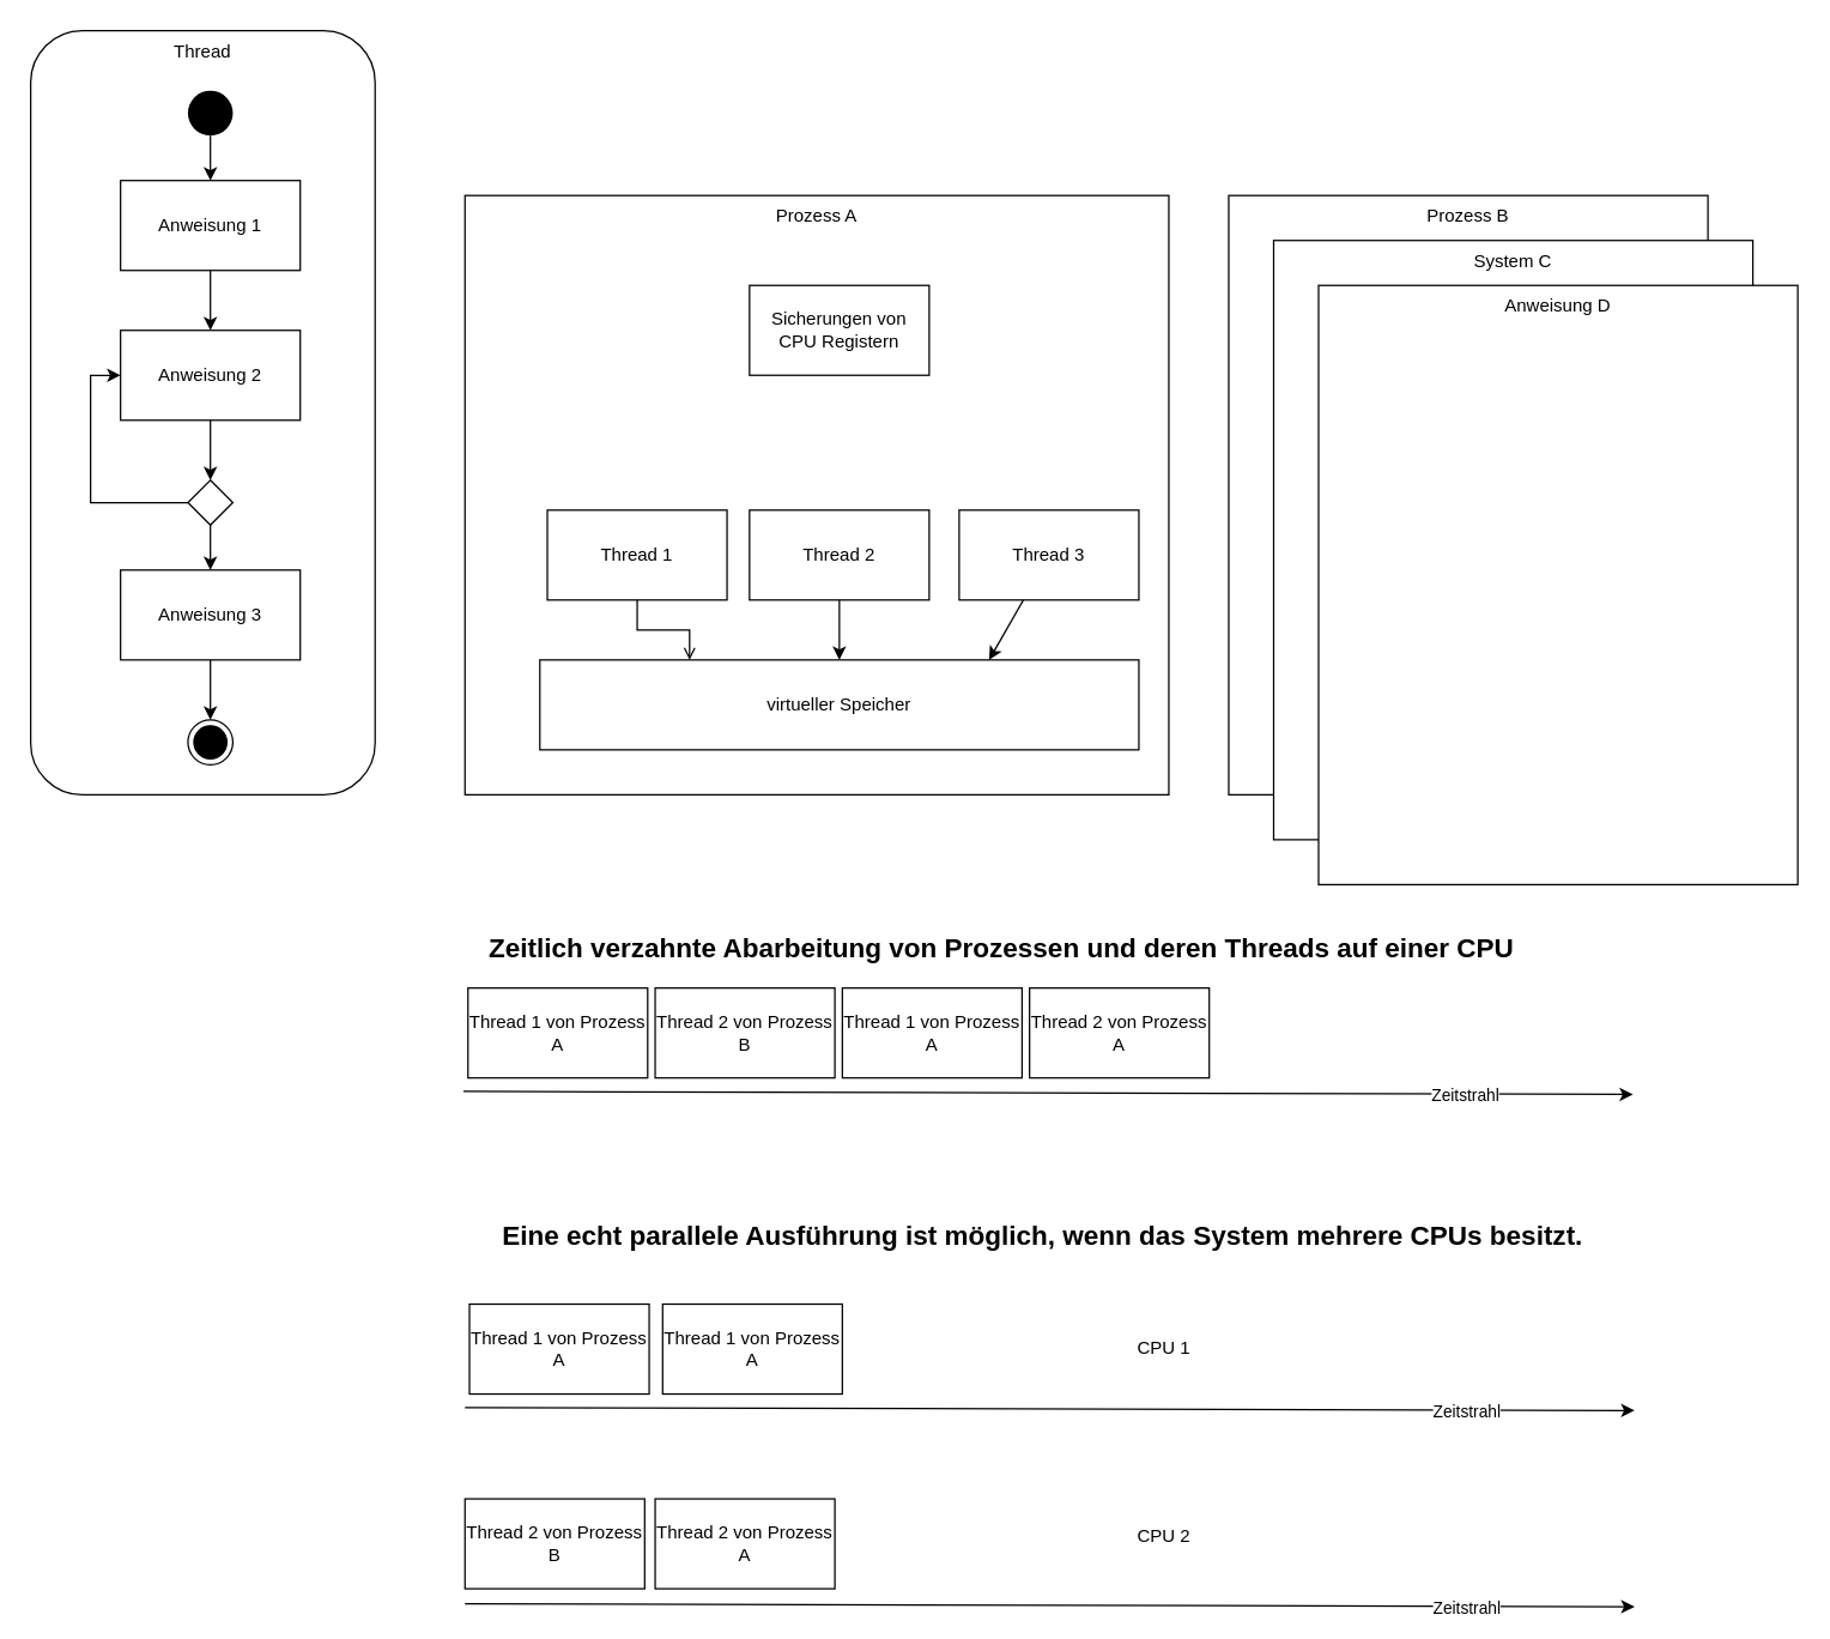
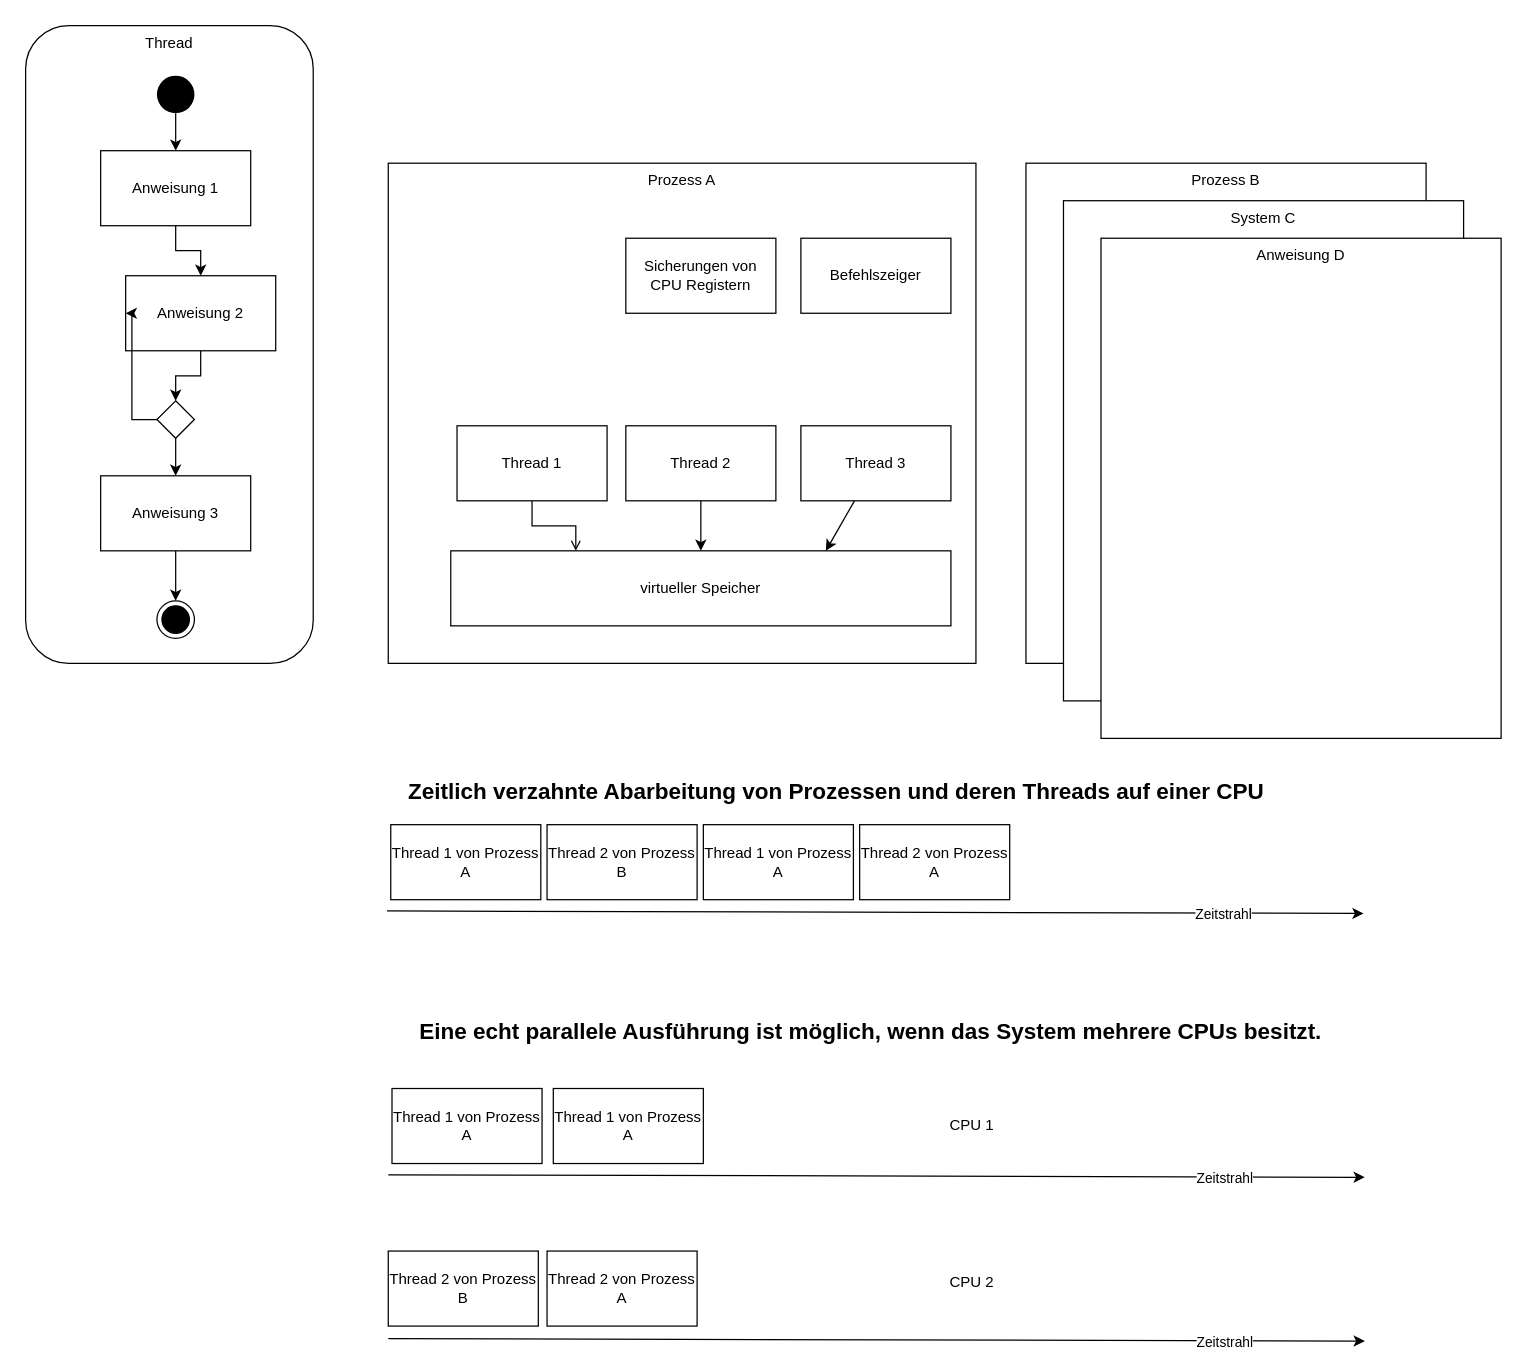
  <mxCell id="0" />
  <mxCell id="1" parent="0" />
  <mxCell id="2" value="Thread" style="rounded=1;whiteSpace=wrap;html=1;verticalAlign=top;" parent="1" vertex="1"><mxGeometry x="20" y="20" width="230" height="510" as="geometry" /></mxCell>
  <mxCell id="3" value="Prozess A" style="rounded=0;whiteSpace=wrap;html=1;verticalAlign=top;" parent="1" vertex="1"><mxGeometry x="310" y="130" width="470" height="400" as="geometry" /></mxCell>
  <mxCell id="4" value="Prozess B" style="rounded=0;whiteSpace=wrap;html=1;verticalAlign=top;" parent="1" vertex="1"><mxGeometry x="820" y="130" width="320" height="400" as="geometry" /></mxCell>
+ <mxCell id="5" value="Befehlszeiger" style="rounded=0;whiteSpace=wrap;html=1;" parent="1" vertex="1"><mxGeometry x="640" y="190" width="120" height="60" as="geometry" /></mxCell>
  <mxCell id="6" value="Sicherungen von CPU Registern" style="rounded=0;whiteSpace=wrap;html=1;" parent="1" vertex="1"><mxGeometry x="500" y="190" width="120" height="60" as="geometry" /></mxCell>
  <mxCell id="7" style="edgeStyle=orthogonalEdgeStyle;rounded=0;orthogonalLoop=1;jettySize=auto;html=1;entryX=0.25;entryY=0;entryDx=0;entryDy=0;endArrow=open;" parent="1" source="8" target="12" edge="1"><mxGeometry relative="1" as="geometry" /></mxCell>
  <mxCell id="8" value="Thread 1" style="rounded=0;whiteSpace=wrap;html=1;" parent="1" vertex="1"><mxGeometry x="365" y="340" width="120" height="60" as="geometry" /></mxCell>
  <mxCell id="9" style="edgeStyle=orthogonalEdgeStyle;rounded=0;orthogonalLoop=1;jettySize=auto;html=1;" parent="1" source="10" target="12" edge="1"><mxGeometry relative="1" as="geometry" /></mxCell>
  <mxCell id="10" value="Thread 2" style="rounded=0;whiteSpace=wrap;html=1;" parent="1" vertex="1"><mxGeometry x="500" y="340" width="120" height="60" as="geometry" /></mxCell>
  <mxCell id="11" value="Thread 3" style="rounded=0;whiteSpace=wrap;html=1;" parent="1" vertex="1"><mxGeometry x="640" y="340" width="120" height="60" as="geometry" /></mxCell>
  <mxCell id="12" value="virtueller Speicher" style="rounded=0;whiteSpace=wrap;html=1;" parent="1" vertex="1"><mxGeometry x="360" y="440" width="400" height="60" as="geometry" /></mxCell>
  <mxCell id="13" value="" style="endArrow=classic;html=1;rounded=0;entryX=0.75;entryY=0;entryDx=0;entryDy=0;" parent="1" source="11" target="12" edge="1"><mxGeometry width="50" height="50" relative="1" as="geometry"><mxPoint x="650" y="360" as="sourcePoint" /><mxPoint x="700" y="310" as="targetPoint" /></mxGeometry></mxCell>
  <mxCell id="14" value="" style="endArrow=classic;html=1;rounded=0;" parent="1" edge="1"><mxGeometry width="50" height="50" relative="1" as="geometry"><mxPoint x="309" y="728" as="sourcePoint" /><mxPoint x="1090" y="730" as="targetPoint" /></mxGeometry></mxCell>
  <mxCell id="15" value="Zeitstrahl" style="edgeLabel;html=1;align=center;verticalAlign=middle;resizable=0;points=[];" parent="14" vertex="1" connectable="0"><mxGeometry x="0.713" y="-1" relative="1" as="geometry"><mxPoint as="offset" /></mxGeometry></mxCell>
  <mxCell id="16" value="Thread 1 von Prozess A" style="rounded=0;whiteSpace=wrap;html=1;" parent="1" vertex="1"><mxGeometry x="312" y="659" width="120" height="60" as="geometry" /></mxCell>
  <mxCell id="17" value="Thread 2 von Prozess B" style="rounded=0;whiteSpace=wrap;html=1;" parent="1" vertex="1"><mxGeometry x="437" y="659" width="120" height="60" as="geometry" /></mxCell>
  <mxCell id="18" value="Thread 1 von Prozess A" style="rounded=0;whiteSpace=wrap;html=1;" parent="1" vertex="1"><mxGeometry x="562" y="659" width="120" height="60" as="geometry" /></mxCell>
  <mxCell id="19" value="Thread 2 von Prozess A" style="rounded=0;whiteSpace=wrap;html=1;" parent="1" vertex="1"><mxGeometry x="687" y="659" width="120" height="60" as="geometry" /></mxCell>
  <mxCell id="20" value="&lt;h2&gt;&lt;b&gt;Zeitlich verzahnte Abarbeitung von Prozessen und deren Threads auf einer CPU&lt;/b&gt;&lt;/h2&gt;" style="text;html=1;strokeColor=none;fillColor=none;align=center;verticalAlign=middle;whiteSpace=wrap;rounded=0;" parent="1" vertex="1"><mxGeometry x="310" y="618" width="717" height="30" as="geometry" /></mxCell>
  <mxCell id="21" value="" style="endArrow=classic;html=1;rounded=0;" parent="1" edge="1"><mxGeometry width="50" height="50" relative="1" as="geometry"><mxPoint x="310" y="939" as="sourcePoint" /><mxPoint x="1091" y="941" as="targetPoint" /></mxGeometry></mxCell>
  <mxCell id="22" value="Zeitstrahl" style="edgeLabel;html=1;align=center;verticalAlign=middle;resizable=0;points=[];" parent="21" vertex="1" connectable="0"><mxGeometry x="0.713" y="-1" relative="1" as="geometry"><mxPoint as="offset" /></mxGeometry></mxCell>
  <mxCell id="23" value="Thread 1 von Prozess A" style="rounded=0;whiteSpace=wrap;html=1;" parent="1" vertex="1"><mxGeometry x="313" y="870" width="120" height="60" as="geometry" /></mxCell>
  <mxCell id="24" value="Thread 2 von Prozess B" style="rounded=0;whiteSpace=wrap;html=1;" parent="1" vertex="1"><mxGeometry x="310" y="1000" width="120" height="60" as="geometry" /></mxCell>
  <mxCell id="25" value="Thread 1 von Prozess A" style="rounded=0;whiteSpace=wrap;html=1;" parent="1" vertex="1"><mxGeometry x="442" y="870" width="120" height="60" as="geometry" /></mxCell>
  <mxCell id="26" value="Thread 2 von Prozess A" style="rounded=0;whiteSpace=wrap;html=1;" parent="1" vertex="1"><mxGeometry x="437" y="1000" width="120" height="60" as="geometry" /></mxCell>
  <mxCell id="27" value="" style="endArrow=classic;html=1;rounded=0;" parent="1" edge="1"><mxGeometry width="50" height="50" relative="1" as="geometry"><mxPoint x="310" y="1070" as="sourcePoint" /><mxPoint x="1091" y="1072" as="targetPoint" /></mxGeometry></mxCell>
  <mxCell id="28" value="Zeitstrahl" style="edgeLabel;html=1;align=center;verticalAlign=middle;resizable=0;points=[];" parent="27" vertex="1" connectable="0"><mxGeometry x="0.713" y="-1" relative="1" as="geometry"><mxPoint as="offset" /></mxGeometry></mxCell>
  <mxCell id="29" value="&lt;h2&gt;&lt;b&gt;Eine echt parallele Ausführung ist möglich, wenn das System mehrere CPUs besitzt.&lt;/b&gt;&lt;/h2&gt;" style="text;html=1;strokeColor=none;fillColor=none;align=center;verticalAlign=middle;whiteSpace=wrap;rounded=0;" parent="1" vertex="1"><mxGeometry x="312" y="810" width="768" height="30" as="geometry" /></mxCell>
  <mxCell id="30" value="CPU 1" style="text;html=1;strokeColor=none;fillColor=none;align=center;verticalAlign=middle;whiteSpace=wrap;rounded=0;" parent="1" vertex="1"><mxGeometry x="747" y="885" width="60" height="30" as="geometry" /></mxCell>
  <mxCell id="31" value="CPU 2" style="text;html=1;strokeColor=none;fillColor=none;align=center;verticalAlign=middle;whiteSpace=wrap;rounded=0;" parent="1" vertex="1"><mxGeometry x="747" y="1010" width="60" height="30" as="geometry" /></mxCell>
  <mxCell id="32" style="edgeStyle=orthogonalEdgeStyle;rounded=0;orthogonalLoop=1;jettySize=auto;html=1;" parent="1" source="33" target="35" edge="1"><mxGeometry relative="1" as="geometry" /></mxCell>
  <mxCell id="33" value="Anweisung 1" style="rounded=0;whiteSpace=wrap;html=1;" parent="1" vertex="1"><mxGeometry x="80" y="120" width="120" height="60" as="geometry" /></mxCell>
  <mxCell id="34" style="edgeStyle=orthogonalEdgeStyle;rounded=0;orthogonalLoop=1;jettySize=auto;html=1;entryX=0.5;entryY=0;entryDx=0;entryDy=0;" parent="1" source="35" target="38" edge="1"><mxGeometry relative="1" as="geometry" /></mxCell>
- <mxCell id="35" value="Anweisung 2" style="rounded=0;whiteSpace=wrap;html=1;" parent="1" vertex="1"><mxGeometry x="80" y="220" width="120" height="60" as="geometry" /></mxCell>
+ <mxCell id="35" value="Anweisung 2" style="rounded=0;whiteSpace=wrap;html=1;" parent="1" vertex="1"><mxGeometry x="100" y="220" width="120" height="60" as="geometry" /></mxCell>
  <mxCell id="36" style="edgeStyle=orthogonalEdgeStyle;rounded=0;orthogonalLoop=1;jettySize=auto;html=1;entryX=0;entryY=0.5;entryDx=0;entryDy=0;exitX=0;exitY=0.5;exitDx=0;exitDy=0;" parent="1" source="38" target="35" edge="1"><mxGeometry relative="1" as="geometry" /></mxCell>
  <mxCell id="37" style="edgeStyle=orthogonalEdgeStyle;rounded=0;orthogonalLoop=1;jettySize=auto;html=1;" parent="1" source="38" target="40" edge="1"><mxGeometry relative="1" as="geometry" /></mxCell>
  <mxCell id="38" value="" style="rhombus;labelBackgroundColor=default;fontColor=default;strokeColor=default;fillColor=default;" parent="1" vertex="1"><mxGeometry x="125" y="320" width="30" height="30" as="geometry" /></mxCell>
  <mxCell id="39" style="edgeStyle=orthogonalEdgeStyle;rounded=0;orthogonalLoop=1;jettySize=auto;html=1;" parent="1" source="40" target="43" edge="1"><mxGeometry relative="1" as="geometry" /></mxCell>
  <mxCell id="40" value="Anweisung 3" style="rounded=0;whiteSpace=wrap;html=1;" parent="1" vertex="1"><mxGeometry x="80" y="380" width="120" height="60" as="geometry" /></mxCell>
  <mxCell id="41" style="edgeStyle=orthogonalEdgeStyle;rounded=0;orthogonalLoop=1;jettySize=auto;html=1;" parent="1" source="42" target="33" edge="1"><mxGeometry relative="1" as="geometry" /></mxCell>
  <mxCell id="42" value="" style="ellipse;fillColor=#000000;strokeColor=none;labelBackgroundColor=default;fontColor=default;verticalAlign=top;" parent="1" vertex="1"><mxGeometry x="125" y="60" width="30" height="30" as="geometry" /></mxCell>
  <mxCell id="43" value="" style="ellipse;html=1;shape=endState;fillColor=#000000;strokeColor=#000000;labelBackgroundColor=default;fontColor=default;verticalAlign=top;" parent="1" vertex="1"><mxGeometry x="125" y="480" width="30" height="30" as="geometry" /></mxCell>
  <mxCell id="44" value="System C" style="rounded=0;whiteSpace=wrap;html=1;verticalAlign=top;" vertex="1" parent="1"><mxGeometry x="850" y="160" width="320" height="400" as="geometry" /></mxCell>
  <mxCell id="45" value="Anweisung D" style="rounded=0;whiteSpace=wrap;html=1;verticalAlign=top;" vertex="1" parent="1"><mxGeometry x="880" y="190" width="320" height="400" as="geometry" /></mxCell>
